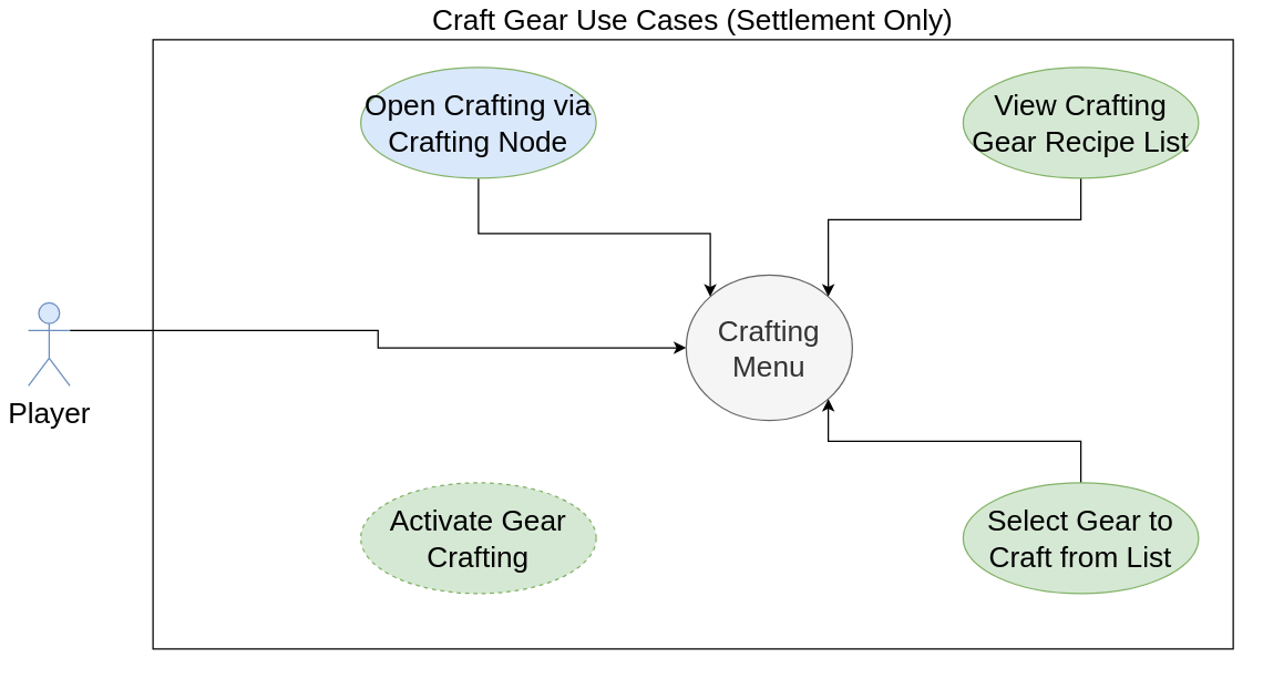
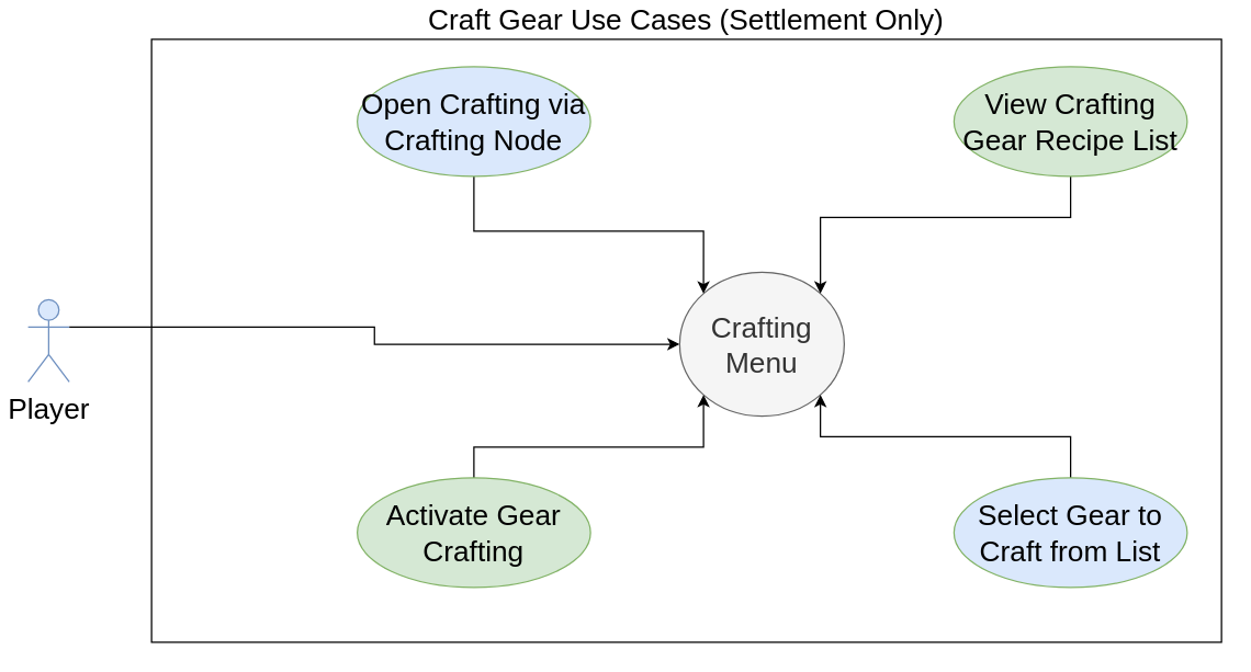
  <mxCell id="0" />
  <mxCell id="1" parent="0" />
  <mxCell id="2" value="Craft Gear Use Cases (Settlement Only)" style="rounded=0;whiteSpace=wrap;html=1;labelPosition=center;verticalLabelPosition=top;align=center;verticalAlign=bottom;fontSize=21;" parent="1" vertex="1"><mxGeometry x="110" y="20" width="780" height="440" as="geometry" /></mxCell>
  <mxCell id="3" style="edgeStyle=orthogonalEdgeStyle;rounded=0;orthogonalLoop=1;jettySize=auto;html=1;exitX=1;exitY=0.333;exitDx=0;exitDy=0;exitPerimeter=0;entryX=0;entryY=0.5;entryDx=0;entryDy=0;fontSize=21;" parent="1" source="4" target="5" edge="1"><mxGeometry relative="1" as="geometry" /></mxCell>
  <mxCell id="4" value="Player" style="shape=umlActor;verticalLabelPosition=bottom;verticalAlign=top;html=1;fontSize=21;fillColor=#dae8fc;strokeColor=#6c8ebf;" parent="1" vertex="1"><mxGeometry x="20" y="210" width="30" height="60" as="geometry" /></mxCell>
  <mxCell id="5" value="Crafting Menu" style="ellipse;whiteSpace=wrap;html=1;fontSize=21;fillColor=#f5f5f5;strokeColor=#666666;fontColor=#333333;" parent="1" vertex="1"><mxGeometry x="495" y="190" width="120" height="105" as="geometry" /></mxCell>
  <mxCell id="6" style="edgeStyle=orthogonalEdgeStyle;rounded=0;orthogonalLoop=1;jettySize=auto;html=1;exitX=0.5;exitY=0;exitDx=0;exitDy=0;entryX=1;entryY=1;entryDx=0;entryDy=0;fontSize=21;" parent="1" source="7" target="5" edge="1"><mxGeometry relative="1" as="geometry"><Array as="points"><mxPoint x="780" y="310" /><mxPoint x="597" y="310" /></Array></mxGeometry></mxCell>
- <mxCell id="7" value="Select Gear to Craft from List" style="ellipse;whiteSpace=wrap;html=1;fontSize=21;fillColor=#d5e8d4;strokeColor=#82b366;" parent="1" vertex="1"><mxGeometry x="695" y="340" width="170" height="80" as="geometry" /></mxCell>
+ <mxCell id="7" value="Select Gear to Craft from List" style="ellipse;whiteSpace=wrap;html=1;fontSize=21;fillColor=#dae8fc;strokeColor=#82b366;" parent="1" vertex="1"><mxGeometry x="695" y="340" width="170" height="80" as="geometry" /></mxCell>
  <mxCell id="8" style="edgeStyle=orthogonalEdgeStyle;rounded=0;orthogonalLoop=1;jettySize=auto;html=1;exitX=0.5;exitY=1;exitDx=0;exitDy=0;entryX=1;entryY=0;entryDx=0;entryDy=0;fontSize=21;" parent="1" source="9" target="5" edge="1"><mxGeometry relative="1" as="geometry"><Array as="points"><mxPoint x="780" y="150" /><mxPoint x="597" y="150" /></Array></mxGeometry></mxCell>
  <mxCell id="9" value="View Crafting Gear Recipe List" style="ellipse;whiteSpace=wrap;html=1;fontSize=21;fillColor=#d5e8d4;strokeColor=#82b366;" parent="1" vertex="1"><mxGeometry x="695" y="40" width="170" height="80" as="geometry" /></mxCell>
  <mxCell id="10" style="edgeStyle=orthogonalEdgeStyle;rounded=0;orthogonalLoop=1;jettySize=auto;html=1;exitX=0.5;exitY=1;exitDx=0;exitDy=0;entryX=0;entryY=0;entryDx=0;entryDy=0;fontSize=21;" parent="1" source="11" target="5" edge="1"><mxGeometry relative="1" as="geometry"><Array as="points"><mxPoint x="345" y="160" /><mxPoint x="513" y="160" /></Array></mxGeometry></mxCell>
  <mxCell id="11" value="Open Crafting via Crafting Node" style="ellipse;whiteSpace=wrap;html=1;fontSize=21;fillColor=#dae8fc;strokeColor=#82b366;" parent="1" vertex="1"><mxGeometry x="260" y="40" width="170" height="80" as="geometry" /></mxCell>
- <mxCell id="13" value="Activate Gear Crafting" style="ellipse;whiteSpace=wrap;html=1;fontSize=21;fillColor=#d5e8d4;strokeColor=#82b366;dashed=1;" parent="1" vertex="1"><mxGeometry x="260" y="340" width="170" height="80" as="geometry" /></mxCell>
+ <mxCell id="12" style="edgeStyle=orthogonalEdgeStyle;rounded=0;orthogonalLoop=1;jettySize=auto;html=1;exitX=0.5;exitY=0;exitDx=0;exitDy=0;entryX=0;entryY=1;entryDx=0;entryDy=0;fontSize=21;" parent="1" source="13" target="5" edge="1"><mxGeometry relative="1" as="geometry" /></mxCell>
+ <mxCell id="13" value="Activate Gear Crafting" style="ellipse;whiteSpace=wrap;html=1;fontSize=21;fillColor=#d5e8d4;strokeColor=#82b366;" parent="1" vertex="1"><mxGeometry x="260" y="340" width="170" height="80" as="geometry" /></mxCell>
